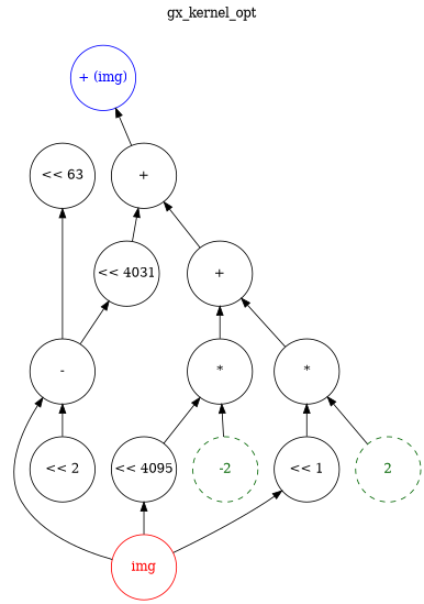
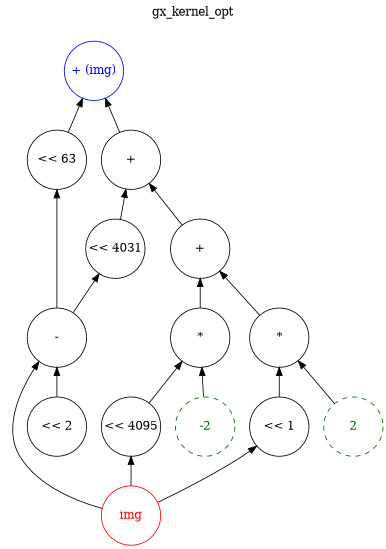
  digraph {
    label=gx_kernel_opt
    labelloc=t
    node [color=black fontcolor=black margin=0 shape=circle style=solid]
    edge [dir=back]
    n1 [color=red fontcolor=red label=img width=1]
    n2 [label="<< 2" width=1]
    n3 [label="-" width=1]
    n4 [label="<< 63" width=1]
    n5 [label="<< 4095" width=1]
    n6 [color=darkgreen fontcolor=darkgreen label=-2 style=dashed width=1]
    n7 [label="*" width=1]
    n8 [label="<< 1" width=1]
    n9 [color=darkgreen fontcolor=darkgreen label=2 style=dashed width=1]
    n10 [label="*" width=1]
    n11 [label="+" width=1]
    n12 [label="<< 4031" width=1]
    n13 [label="+" width=1]
    n14 [color=blue fontcolor=blue label="+ (img)" width=1]
    n3 -> n1
    n3 -> n2
    n4 -> n3
    n5 -> n1
    n7 -> n5
    n7 -> n6
    n8 -> n1
    n10 -> n8
    n10 -> n9
    n11 -> n7
    n11 -> n10
    n12 -> n3
    n13 -> n11
    n13 -> n12
+   n14 -> n4
    n14 -> n13
  }
